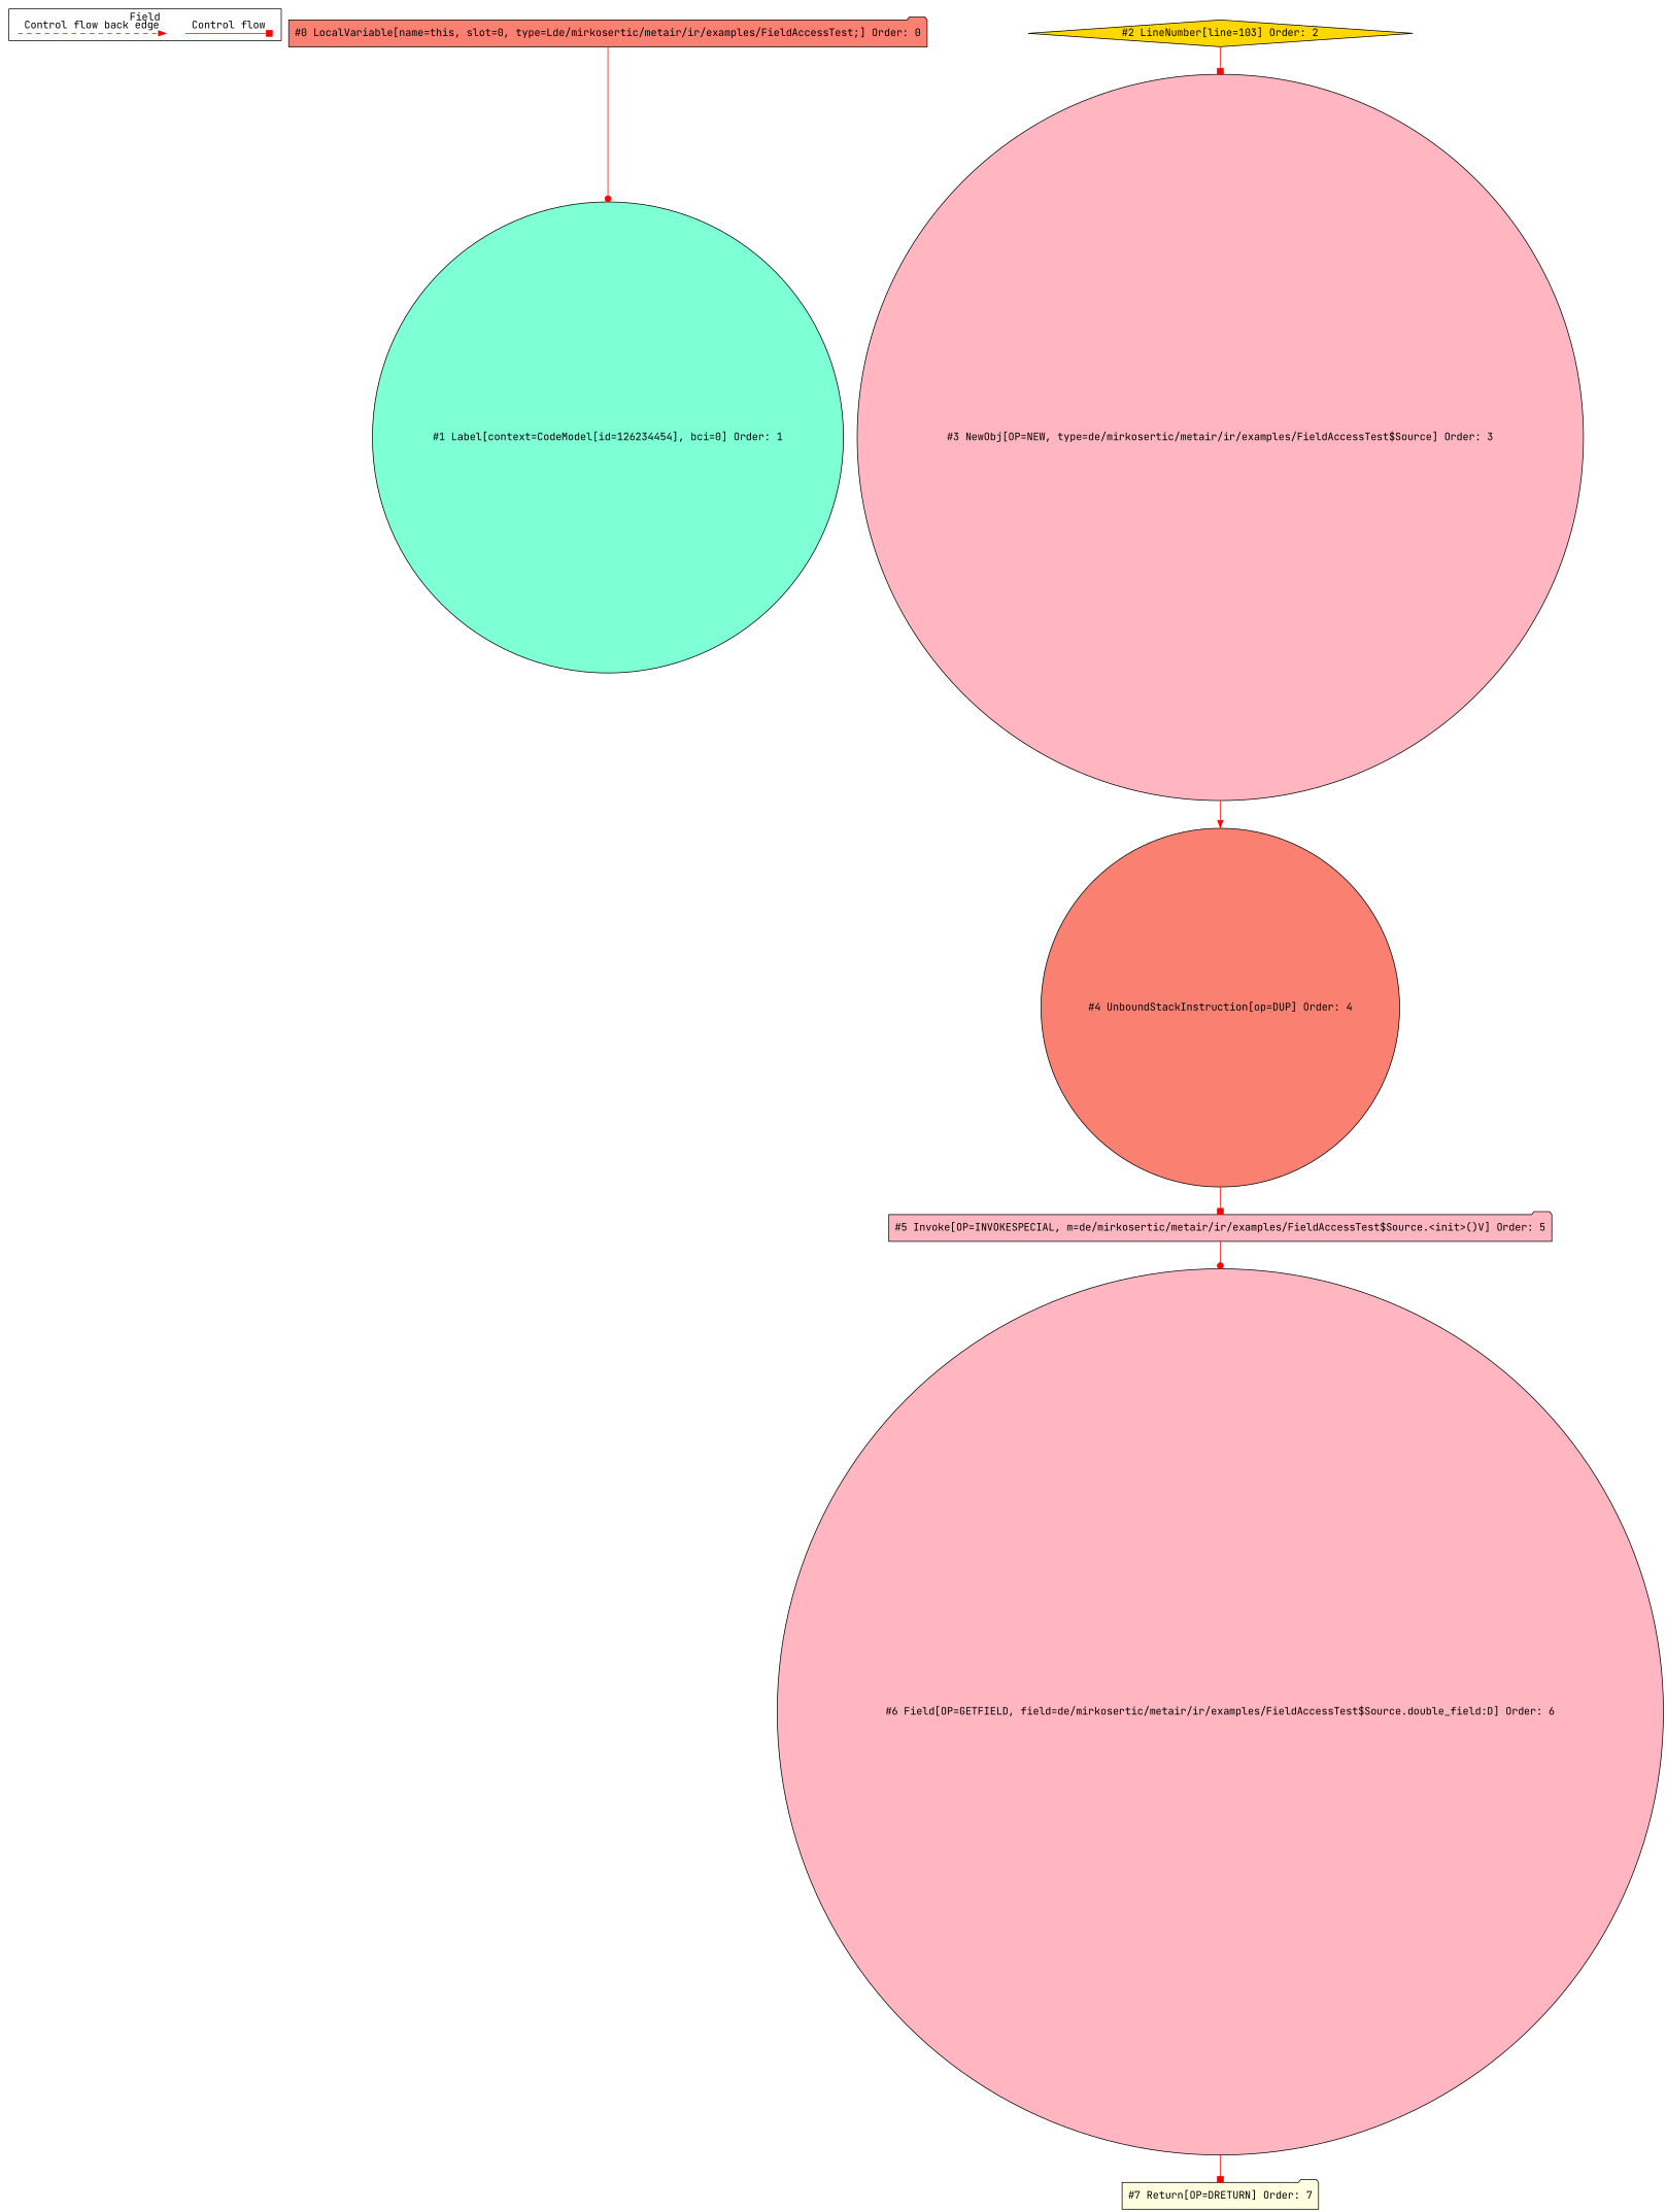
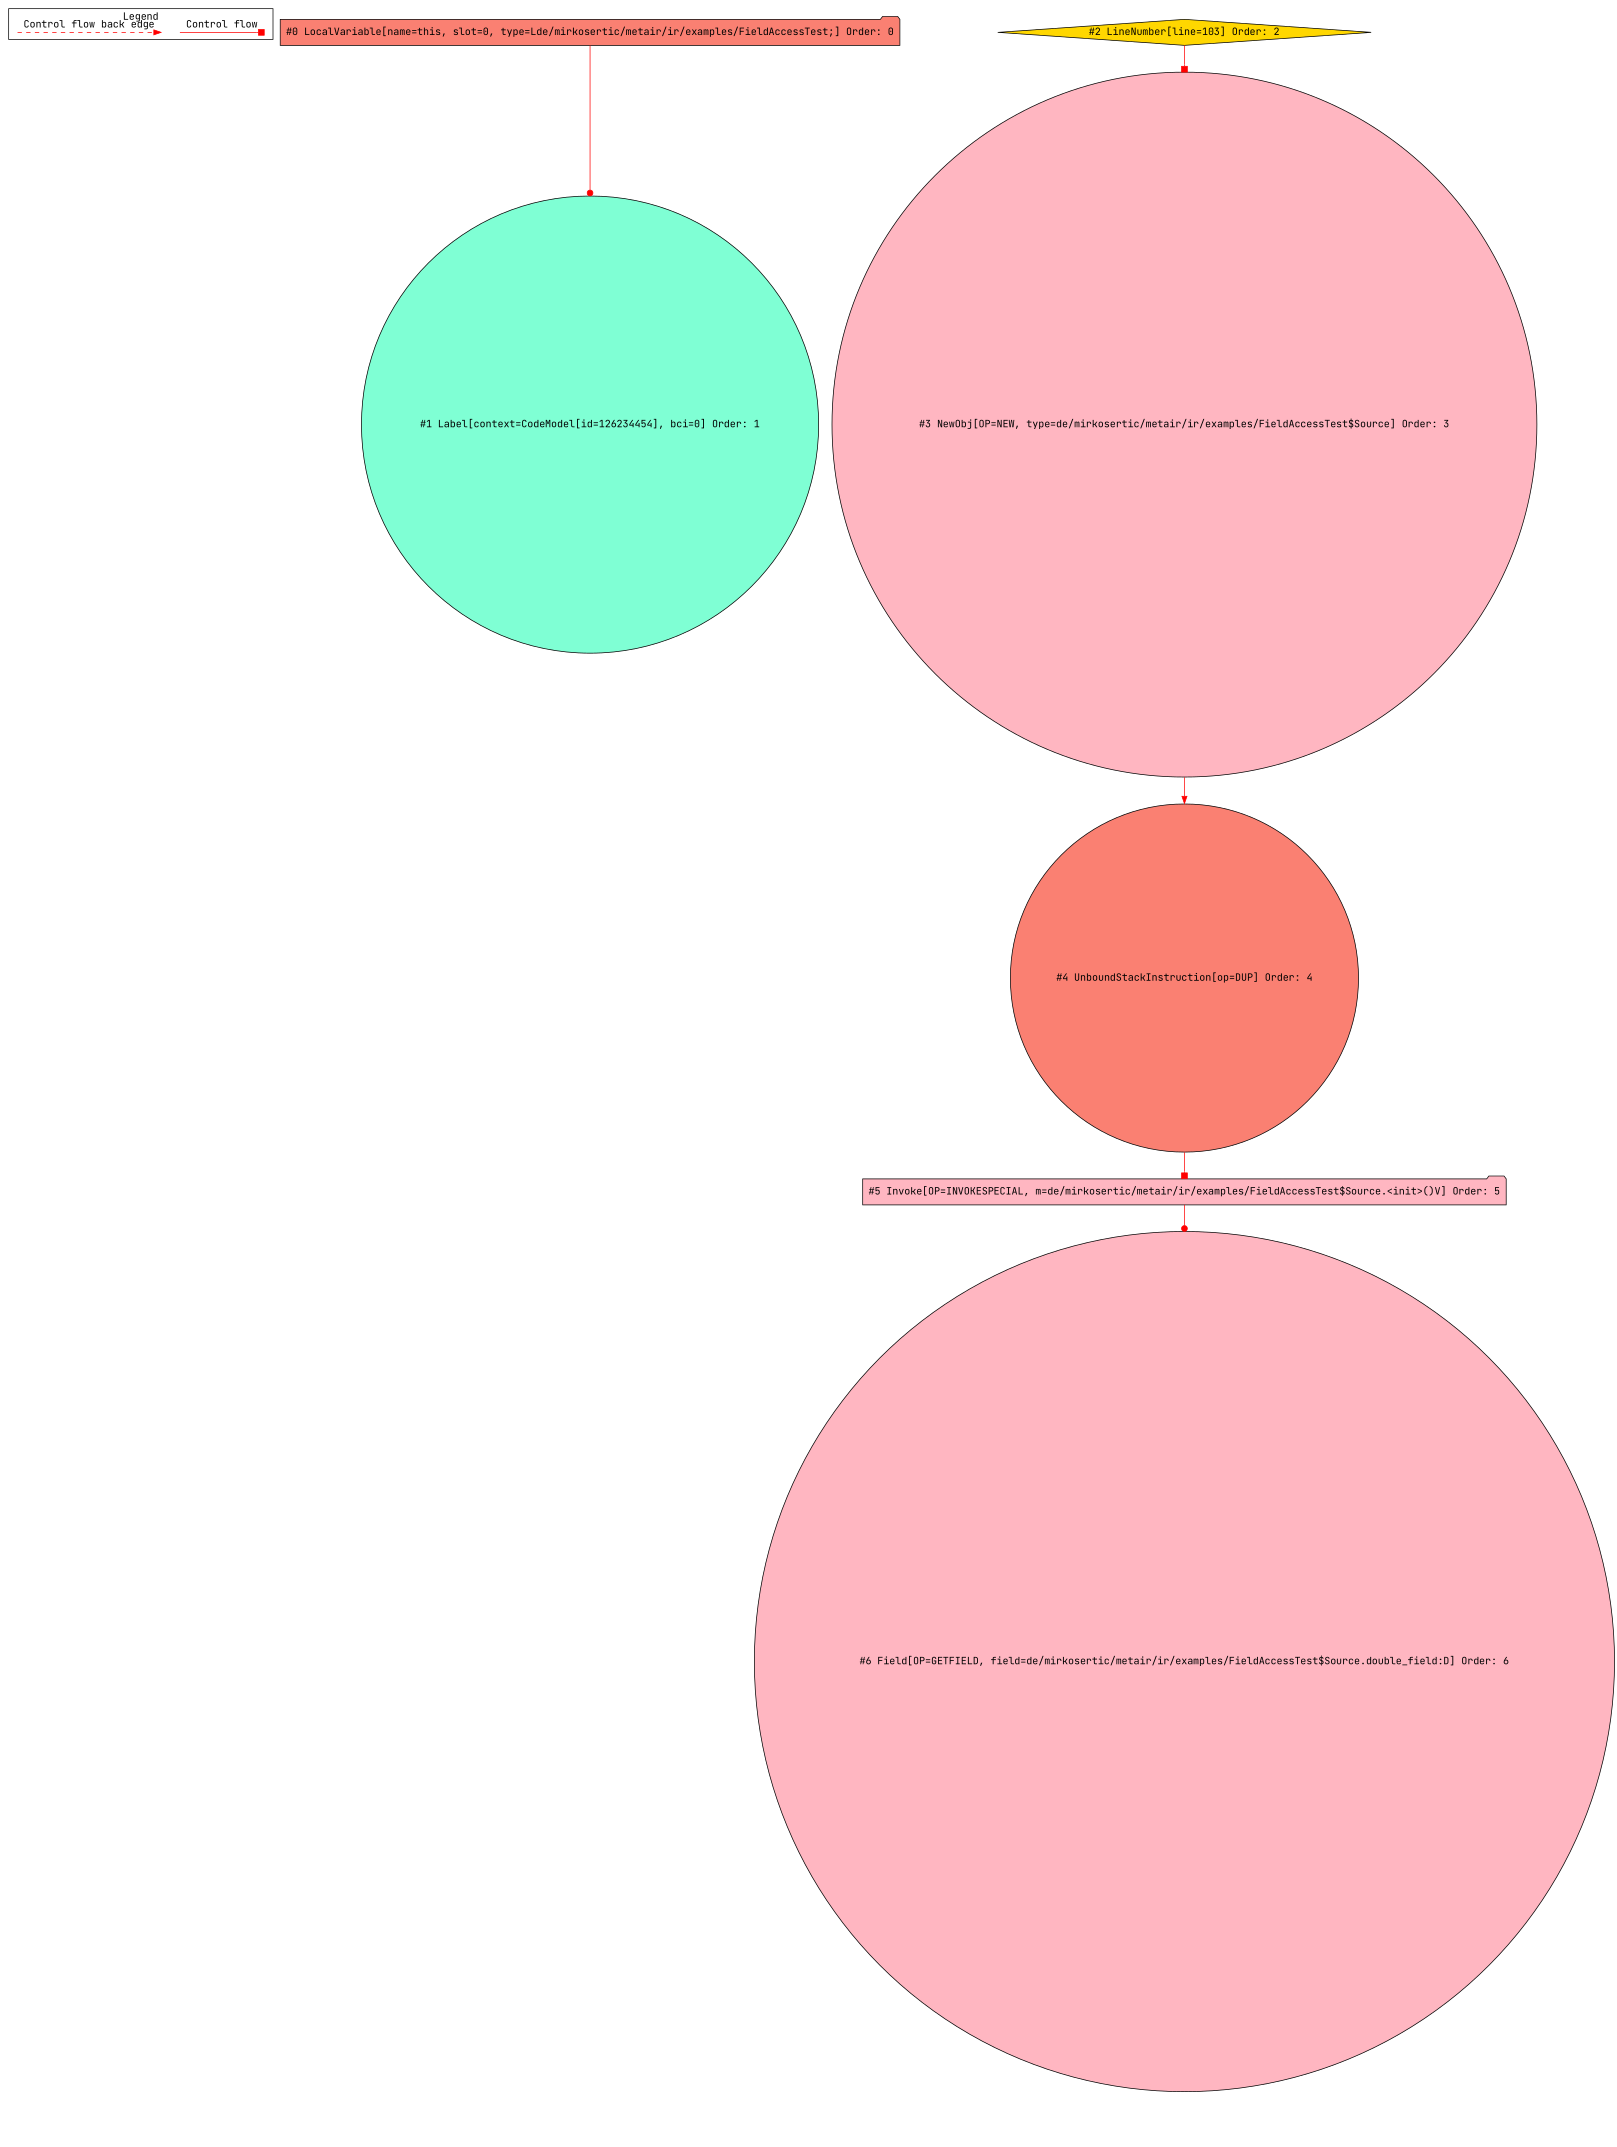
  digraph {
    fontname="JetBrains Mono"
    ordering=in
    node [fontname="JetBrains Mono" shape=point style=filled]
    edge [arrowhead=box color=red fontname="JetBrains Mono"]
    c0 [style=invis]
    c1 [style=invis]
    c2 [style=invis]
    c3 [style=invis]
    n5 [fillcolor=salmon label="#0 LocalVariable[name=this, slot=0, type=Lde/mirkosertic/metair/ir/examples/FieldAccessTest;] Order: 0" shape=folder]
    n6 [fillcolor=aquamarine label="#1 Label[context=CodeModel[id=126234454], bci=0] Order: 1" shape=circle]
    n7 [fillcolor=gold label="#2 LineNumber[line=103] Order: 2" shape=diamond]
    n8 [fillcolor=lightpink label="#3 NewObj[OP=NEW, type=de/mirkosertic/metair/ir/examples/FieldAccessTest$Source] Order: 3" shape=circle]
    n9 [fillcolor=salmon label="#4 UnboundStackInstruction[op=DUP] Order: 4" shape=circle]
    n10 [fillcolor=lightpink label="#5 Invoke[OP=INVOKESPECIAL, m=de/mirkosertic/metair/ir/examples/FieldAccessTest$Source.<init>()V] Order: 5" shape=folder]
    n11 [fillcolor=lightpink label="#6 Field[OP=GETFIELD, field=de/mirkosertic/metair/ir/examples/FieldAccessTest$Source.double_field:D] Order: 6" shape=circle]
-   n12 [fillcolor=lightyellow label="#7 Return[OP=DRETURN] Order: 7" shape=folder]
    subgraph cluster_1 {
-     label=Field
+     label=Legend
      subgraph sub_2 {
        label=Legend
        rank=same
        c0
        c1
        c2
        c3
      }
    }
    c0 -> c1 [label="Control flow" style=solid]
    c2 -> c3 [arrowhead=normal label="Control flow back edge" style=dashed]
    n5 -> n6 [arrowhead=dot]
    n7 -> n8
    n8 -> n9 [arrowhead=normal]
    n9 -> n10
    n10 -> n11 [arrowhead=dot]
-   n11 -> n12
  }
